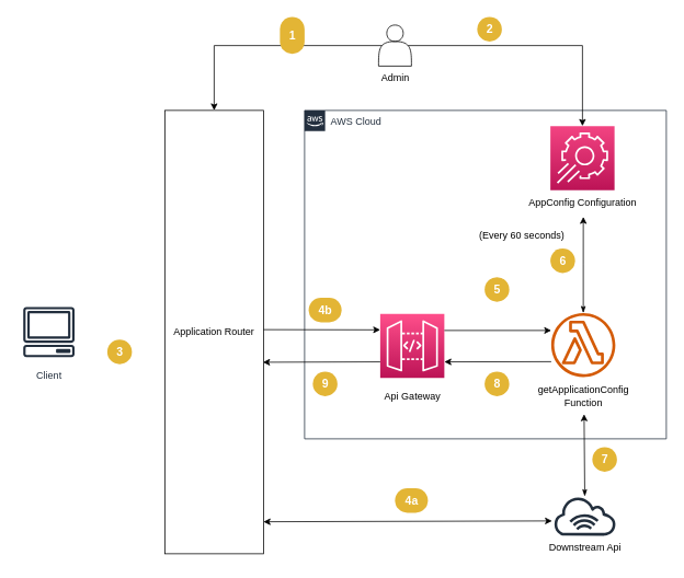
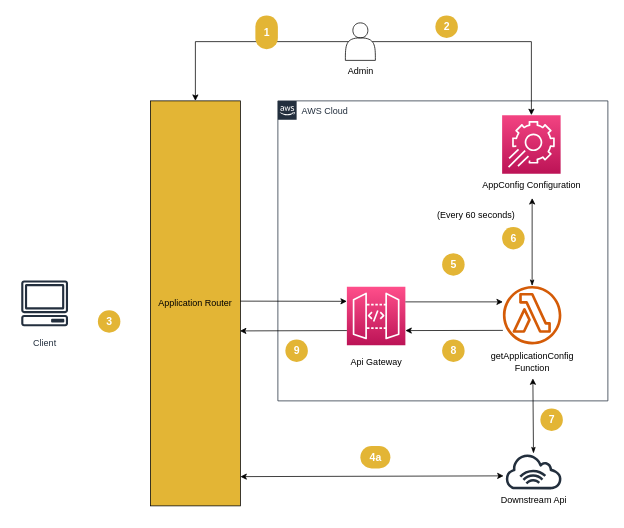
  <mxCell id="0" />
  <mxCell id="1" parent="0" />
  <mxCell id="2" value="AWS Cloud" style="points=[[0,0],[0.25,0],[0.5,0],[0.75,0],[1,0],[1,0.25],[1,0.5],[1,0.75],[1,1],[0.75,1],[0.5,1],[0.25,1],[0,1],[0,0.75],[0,0.5],[0,0.25]];outlineConnect=0;gradientColor=none;html=1;whiteSpace=wrap;fontSize=12;fontStyle=0;container=1;pointerEvents=0;collapsible=0;recursiveResize=0;shape=mxgraph.aws4.group;grIcon=mxgraph.aws4.group_aws_cloud_alt;strokeColor=#232F3E;fillColor=none;verticalAlign=top;align=left;spacingLeft=30;fontColor=#232F3E;dashed=0;" parent="1" vertex="1"><mxGeometry x="370" y="134" width="440" height="400" as="geometry" /></mxCell>
  <mxCell id="3" value="" style="sketch=0;points=[[0,0,0],[0.25,0,0],[0.5,0,0],[0.75,0,0],[1,0,0],[0,1,0],[0.25,1,0],[0.5,1,0],[0.75,1,0],[1,1,0],[0,0.25,0],[0,0.5,0],[0,0.75,0],[1,0.25,0],[1,0.5,0],[1,0.75,0]];points=[[0,0,0],[0.25,0,0],[0.5,0,0],[0.75,0,0],[1,0,0],[0,1,0],[0.25,1,0],[0.5,1,0],[0.75,1,0],[1,1,0],[0,0.25,0],[0,0.5,0],[0,0.75,0],[1,0.25,0],[1,0.5,0],[1,0.75,0]];outlineConnect=0;fontColor=#232F3E;gradientColor=#F34482;gradientDirection=north;fillColor=#BC1356;strokeColor=#ffffff;dashed=0;verticalLabelPosition=bottom;verticalAlign=top;align=center;html=1;fontSize=12;fontStyle=0;aspect=fixed;shape=mxgraph.aws4.resourceIcon;resIcon=mxgraph.aws4.app_config;" parent="2" vertex="1"><mxGeometry x="299" y="19" width="78" height="78" as="geometry" /></mxCell>
  <mxCell id="4" value="" style="edgeStyle=orthogonalEdgeStyle;rounded=0;orthogonalLoop=1;jettySize=auto;html=1;entryX=0.507;entryY=1.087;entryDx=0;entryDy=0;entryPerimeter=0;startArrow=classicThin;startFill=1;" parent="2" source="5" target="8" edge="1"><mxGeometry relative="1" as="geometry" /></mxCell>
  <mxCell id="5" value="" style="sketch=0;outlineConnect=0;fontColor=#232F3E;gradientColor=none;fillColor=#D45B07;strokeColor=none;dashed=0;verticalLabelPosition=bottom;verticalAlign=top;align=center;html=1;fontSize=12;fontStyle=0;aspect=fixed;pointerEvents=1;shape=mxgraph.aws4.lambda_function;" parent="2" vertex="1"><mxGeometry x="300" y="246.76" width="78" height="78" as="geometry" /></mxCell>
  <mxCell id="6" value="(Every 60 seconds)" style="text;html=1;align=center;verticalAlign=middle;resizable=0;points=[];autosize=1;strokeColor=none;fillColor=none;" parent="2" vertex="1"><mxGeometry x="199" y="138" width="130" height="30" as="geometry" /></mxCell>
  <mxCell id="7" value="Api Gateway" style="text;html=1;align=center;verticalAlign=middle;resizable=0;points=[];autosize=1;strokeColor=none;fillColor=none;" parent="2" vertex="1"><mxGeometry x="86" y="332.76" width="90" height="30" as="geometry" /></mxCell>
  <mxCell id="8" value="AppConfig Configuration" style="text;html=1;align=center;verticalAlign=middle;resizable=0;points=[];autosize=1;strokeColor=none;fillColor=none;" parent="2" vertex="1"><mxGeometry x="263" y="97" width="150" height="30" as="geometry" /></mxCell>
  <mxCell id="9" value="" style="sketch=0;points=[[0,0,0],[0.25,0,0],[0.5,0,0],[0.75,0,0],[1,0,0],[0,1,0],[0.25,1,0],[0.5,1,0],[0.75,1,0],[1,1,0],[0,0.25,0],[0,0.5,0],[0,0.75,0],[1,0.25,0],[1,0.5,0],[1,0.75,0]];outlineConnect=0;fontColor=#232F3E;gradientColor=#FF4F8B;gradientDirection=north;fillColor=#BC1356;strokeColor=#ffffff;dashed=0;verticalLabelPosition=bottom;verticalAlign=top;align=center;html=1;fontSize=12;fontStyle=0;aspect=fixed;shape=mxgraph.aws4.resourceIcon;resIcon=mxgraph.aws4.api_gateway;" parent="2" vertex="1"><mxGeometry x="92" y="247.76" width="78" height="78" as="geometry" /></mxCell>
  <mxCell id="10" style="edgeStyle=none;rounded=0;orthogonalLoop=1;jettySize=auto;html=1;entryX=1;entryY=0.75;entryDx=0;entryDy=0;entryPerimeter=0;" parent="2" target="9" edge="1"><mxGeometry relative="1" as="geometry"><mxPoint x="300" y="306" as="sourcePoint" /><mxPoint x="180" y="308.0" as="targetPoint" /></mxGeometry></mxCell>
  <mxCell id="11" style="rounded=0;orthogonalLoop=1;jettySize=auto;html=1;" parent="2" edge="1"><mxGeometry relative="1" as="geometry"><mxPoint x="170" y="268" as="sourcePoint" /><mxPoint x="300" y="268" as="targetPoint" /></mxGeometry></mxCell>
  <mxCell id="12" value="getApplicationConfig&lt;br&gt;Function" style="text;html=1;align=center;verticalAlign=middle;resizable=0;points=[];autosize=1;strokeColor=none;fillColor=none;" parent="2" vertex="1"><mxGeometry x="274" y="327.76" width="130" height="40" as="geometry" /></mxCell>
- <mxCell id="13" value="&lt;font color=&quot;#ffffff&quot; style=&quot;font-size: 14px;&quot;&gt;4b&lt;/font&gt;" style="text;html=1;align=center;verticalAlign=middle;resizable=0;points=[];autosize=1;strokeColor=none;fillColor=#E3B535;rounded=1;arcSize=50;fontSize=14;fontStyle=1" parent="2" vertex="1"><mxGeometry x="5" y="228" width="40" height="30" as="geometry" /></mxCell>
  <mxCell id="14" value="&lt;font color=&quot;#ffffff&quot; style=&quot;font-size: 14px;&quot;&gt;5&lt;/font&gt;" style="text;html=1;align=center;verticalAlign=middle;resizable=0;points=[];autosize=1;strokeColor=none;fillColor=#E3B535;rounded=1;arcSize=50;fontSize=14;fontStyle=1" parent="2" vertex="1"><mxGeometry x="219" y="203" width="30" height="30" as="geometry" /></mxCell>
  <mxCell id="15" value="&lt;font color=&quot;#ffffff&quot; style=&quot;font-size: 14px;&quot;&gt;6&lt;/font&gt;" style="text;html=1;align=center;verticalAlign=middle;resizable=0;points=[];autosize=1;strokeColor=none;fillColor=#E3B535;rounded=1;arcSize=50;fontSize=14;fontStyle=1" parent="2" vertex="1"><mxGeometry x="299" y="168" width="30" height="30" as="geometry" /></mxCell>
  <mxCell id="16" value="&lt;font color=&quot;#ffffff&quot; style=&quot;font-size: 14px;&quot;&gt;8&lt;/font&gt;" style="text;html=1;align=center;verticalAlign=middle;resizable=0;points=[];autosize=1;strokeColor=none;fillColor=#E3B535;rounded=1;arcSize=50;fontSize=14;fontStyle=1" parent="2" vertex="1"><mxGeometry x="219" y="318" width="30" height="30" as="geometry" /></mxCell>
  <mxCell id="17" value="&lt;font color=&quot;#ffffff&quot; style=&quot;font-size: 14px;&quot;&gt;9&lt;/font&gt;" style="text;html=1;align=center;verticalAlign=middle;resizable=0;points=[];autosize=1;strokeColor=none;fillColor=#E3B535;rounded=1;arcSize=50;fontSize=14;fontStyle=1" parent="2" vertex="1"><mxGeometry x="10" y="318" width="30" height="30" as="geometry" /></mxCell>
  <mxCell id="18" style="rounded=0;orthogonalLoop=1;jettySize=auto;html=1;entryX=0;entryY=0.25;entryDx=0;entryDy=0;entryPerimeter=0;" parent="1" target="9" edge="1"><mxGeometry relative="1" as="geometry"><mxPoint x="318" y="401" as="sourcePoint" /><mxPoint x="440" y="364" as="targetPoint" /></mxGeometry></mxCell>
  <mxCell id="19" style="edgeStyle=none;rounded=0;orthogonalLoop=1;jettySize=auto;html=1;exitX=0;exitY=0.75;exitDx=0;exitDy=0;exitPerimeter=0;entryX=0.995;entryY=0.568;entryDx=0;entryDy=0;entryPerimeter=0;" parent="1" source="9" target="27" edge="1"><mxGeometry relative="1" as="geometry"><mxPoint x="460" y="405" as="sourcePoint" /><mxPoint x="320" y="405" as="targetPoint" /></mxGeometry></mxCell>
  <mxCell id="20" value="&lt;font color=&quot;#ffffff&quot; style=&quot;font-size: 14px;&quot;&gt;3&lt;/font&gt;" style="text;html=1;align=center;verticalAlign=middle;resizable=0;points=[];autosize=1;strokeColor=none;fillColor=#E3B535;rounded=1;arcSize=50;fontSize=14;fontStyle=1" parent="1" vertex="1"><mxGeometry x="130" y="413" width="30" height="30" as="geometry" /></mxCell>
  <mxCell id="21" value="Client" style="sketch=0;outlineConnect=0;fontColor=#232F3E;gradientColor=none;strokeColor=#232F3E;fillColor=#ffffff;dashed=0;verticalLabelPosition=bottom;verticalAlign=top;align=center;html=1;fontSize=12;fontStyle=0;aspect=fixed;shape=mxgraph.aws4.resourceIcon;resIcon=mxgraph.aws4.client;" parent="1" vertex="1"><mxGeometry x="20" y="365" width="78" height="78" as="geometry" /></mxCell>
  <mxCell id="22" value="" style="sketch=0;outlineConnect=0;fontColor=#232F3E;gradientColor=none;fillColor=#232F3D;strokeColor=none;dashed=0;verticalLabelPosition=bottom;verticalAlign=top;align=center;html=1;fontSize=12;fontStyle=0;aspect=fixed;pointerEvents=1;shape=mxgraph.aws4.internet_alt1;" parent="1" vertex="1"><mxGeometry x="672" y="604" width="78" height="48" as="geometry" /></mxCell>
  <mxCell id="23" value="Downstream Api" style="text;html=1;align=center;verticalAlign=middle;resizable=0;points=[];autosize=1;strokeColor=none;fillColor=none;" parent="1" vertex="1"><mxGeometry x="656" y="652" width="110" height="30" as="geometry" /></mxCell>
  <mxCell id="24" value="" style="shape=actor;whiteSpace=wrap;html=1;" parent="1" vertex="1"><mxGeometry x="460" y="30" width="40" height="50" as="geometry" /></mxCell>
  <mxCell id="25" value="" style="edgeStyle=orthogonalEdgeStyle;rounded=0;orthogonalLoop=1;jettySize=auto;html=1;exitX=0.9;exitY=0.5;exitDx=0;exitDy=0;exitPerimeter=0;entryX=0.5;entryY=0;entryDx=0;entryDy=0;entryPerimeter=0;" parent="1" source="24" target="3" edge="1"><mxGeometry relative="1" as="geometry"><mxPoint x="719" y="352.76" as="sourcePoint" /><mxPoint x="719" y="262" as="targetPoint" /></mxGeometry></mxCell>
  <mxCell id="26" value="Admin" style="text;html=1;align=center;verticalAlign=middle;resizable=0;points=[];autosize=1;strokeColor=none;fillColor=none;" parent="1" vertex="1"><mxGeometry x="450" y="80" width="60" height="30" as="geometry" /></mxCell>
- <mxCell id="27" value="Application Router" style="rounded=0;whiteSpace=wrap;html=1;" parent="1" vertex="1"><mxGeometry x="200" y="134" width="120" height="540" as="geometry" /></mxCell>
+ <mxCell id="27" value="Application Router" style="rounded=0;whiteSpace=wrap;html=1;fillColor=#e3b535;" parent="1" vertex="1"><mxGeometry x="200" y="134" width="120" height="540" as="geometry" /></mxCell>
  <mxCell id="28" style="rounded=0;orthogonalLoop=1;jettySize=auto;html=1;startArrow=classic;startFill=1;" parent="1" edge="1"><mxGeometry relative="1" as="geometry"><mxPoint x="320" y="635" as="sourcePoint" /><mxPoint x="671" y="634" as="targetPoint" /></mxGeometry></mxCell>
  <mxCell id="29" value="" style="edgeStyle=orthogonalEdgeStyle;rounded=0;orthogonalLoop=1;jettySize=auto;html=1;exitX=0.1;exitY=0.5;exitDx=0;exitDy=0;exitPerimeter=0;entryX=0.5;entryY=0;entryDx=0;entryDy=0;" parent="1" source="24" target="27" edge="1"><mxGeometry relative="1" as="geometry"><mxPoint x="506" y="49" as="sourcePoint" /><mxPoint x="718" y="164" as="targetPoint" /></mxGeometry></mxCell>
  <mxCell id="30" value="&lt;font color=&quot;#ffffff&quot; style=&quot;font-size: 14px;&quot;&gt;1&lt;/font&gt;" style="text;html=1;align=center;verticalAlign=middle;resizable=0;points=[];autosize=1;strokeColor=none;fillColor=#E3B535;rounded=1;arcSize=50;fontSize=14;fontStyle=1" parent="1" vertex="1"><mxGeometry x="340" y="20" width="30" height="45" as="geometry" /></mxCell>
  <mxCell id="31" value="&lt;font color=&quot;#ffffff&quot; style=&quot;font-size: 14px;&quot;&gt;2&lt;/font&gt;" style="text;html=1;align=center;verticalAlign=middle;resizable=0;points=[];autosize=1;strokeColor=none;fillColor=#E3B535;rounded=1;arcSize=50;fontSize=14;fontStyle=1" parent="1" vertex="1"><mxGeometry x="580" y="20" width="30" height="30" as="geometry" /></mxCell>
  <mxCell id="32" value="&lt;font color=&quot;#ffffff&quot; style=&quot;font-size: 14px;&quot;&gt;4a&lt;/font&gt;" style="text;html=1;align=center;verticalAlign=middle;resizable=0;points=[];autosize=1;strokeColor=none;fillColor=#E3B535;rounded=1;arcSize=50;fontSize=14;fontStyle=1" parent="1" vertex="1"><mxGeometry x="480" y="594" width="40" height="30" as="geometry" /></mxCell>
  <mxCell id="33" style="rounded=0;orthogonalLoop=1;jettySize=auto;html=1;startArrow=classicThin;startFill=1;" parent="1" source="22" edge="1"><mxGeometry relative="1" as="geometry"><mxPoint x="720" y="607" as="sourcePoint" /><mxPoint x="710" y="504" as="targetPoint" /></mxGeometry></mxCell>
  <mxCell id="34" value="&lt;font color=&quot;#ffffff&quot; style=&quot;font-size: 14px;&quot;&gt;7&lt;/font&gt;" style="text;html=1;align=center;verticalAlign=middle;resizable=0;points=[];autosize=1;strokeColor=none;fillColor=#E3B535;rounded=1;arcSize=50;fontSize=14;fontStyle=1" parent="1" vertex="1"><mxGeometry x="720" y="544" width="30" height="30" as="geometry" /></mxCell>
